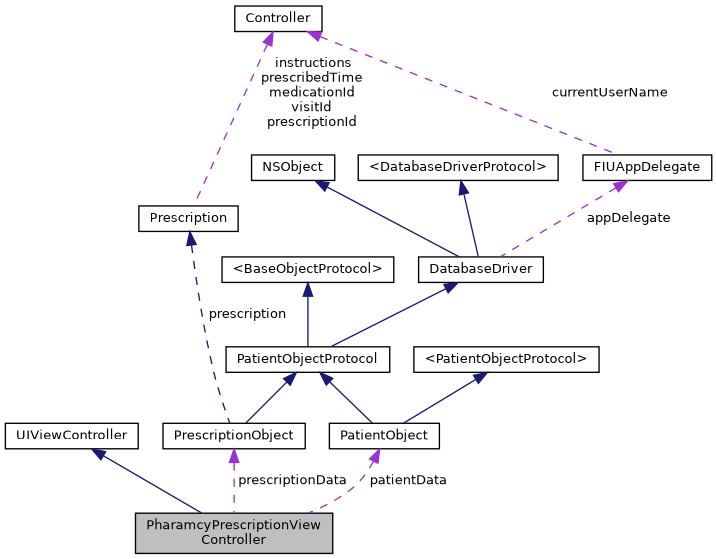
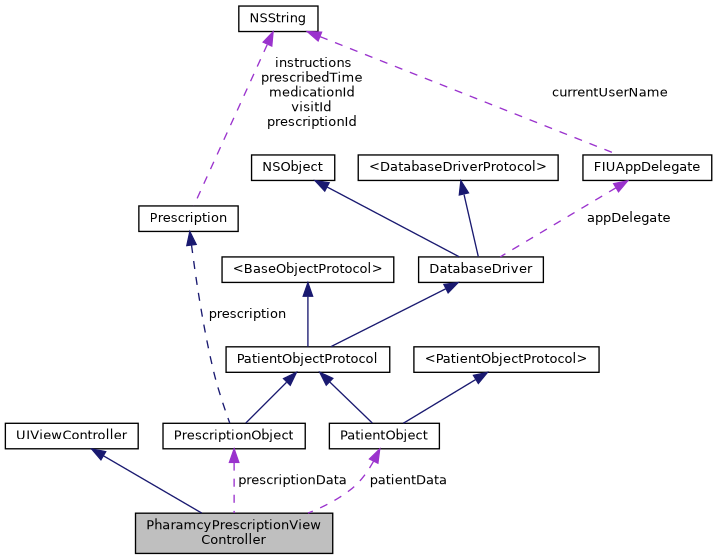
  digraph {
    node [color=black fillcolor=white fontname=Helvetica fontsize=10 shape=record style=filled]
    edge [color=midnightblue dir=back fontname=Helvetica fontsize=10 labelfontname=Helvetica labelfontsize=10 style=solid]
    n1 [fillcolor=grey75 fontcolor=black height=0.2 label="PharamcyPrescriptionView\lController" width=0.4]
    n2 [height=0.2 label=UIViewController width=0.4]
    n3 [height=0.2 label=PatientObject width=0.4]
    n4 [height=0.2 label=PatientObjectProtocol width=0.4]
    n5 [height=0.2 label=PrescriptionObject width=0.4]
    n6 [height=0.2 label=DatabaseDriver width=0.4]
    n7 [height=0.2 label=NSObject width=0.4]
    n8 [height=0.2 label="\<DatabaseDriverProtocol\>" width=0.4]
    n9 [height=0.2 label=FIUAppDelegate width=0.4]
-   n10 [height=0.2 label=Controller width=0.4]
+   n10 [height=0.2 label=NSString width=0.4]
    n11 [height=0.2 label=Prescription width=0.4]
    n12 [height=0.2 label="\<BaseObjectProtocol\>" width=0.4]
    n13 [height=0.2 label="\<PatientObjectProtocol\>" width=0.4]
    n2 -> n1
    n3 -> n1 [color=darkorchid3 label=" patientData" style=dashed]
    n4 -> n3
    n4 -> n5
    n5 -> n1 [color=darkorchid3 label=" prescriptionData" style=dashed]
    n6 -> n4
    n7 -> n6
    n8 -> n6
    n9 -> n6 [color=darkorchid3 label=" appDelegate" style=dashed]
    n10 -> n9 [color=darkorchid3 label=" currentUserName" style=dashed]
    n10 -> n11 [color=darkorchid3 label=" instructions\nprescribedTime\nmedicationId\nvisitId\nprescriptionId" style=dashed]
    n11 -> n5 [label=" prescription" style=dashed]
    n12 -> n4
    n13 -> n3
  }
